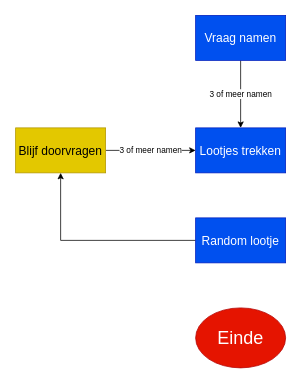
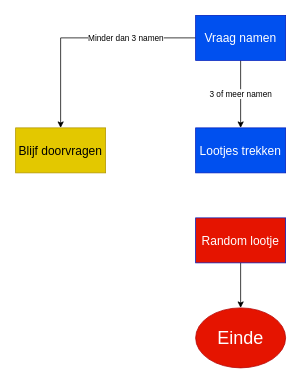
  <mxCell id="0" />
  <mxCell id="1" parent="0" />
+ <mxCell id="2" value="Minder dan 3 namen" style="edgeStyle=orthogonalEdgeStyle;rounded=0;orthogonalLoop=1;jettySize=auto;html=1;" parent="1" source="4" target="6" edge="1"><mxGeometry x="-0.379" relative="1" as="geometry"><mxPoint as="offset" /></mxGeometry></mxCell>
  <mxCell id="3" value="3 of meer namen" style="edgeStyle=orthogonalEdgeStyle;rounded=0;orthogonalLoop=1;jettySize=auto;html=1;entryX=0.5;entryY=0;entryDx=0;entryDy=0;" parent="1" source="4" target="7" edge="1"><mxGeometry relative="1" as="geometry" /></mxCell>
  <mxCell id="4" value="&lt;font style=&quot;font-size: 16px;&quot;&gt;Vraag namen&lt;/font&gt;" style="whiteSpace=wrap;html=1;fillColor=#0050ef;strokeColor=#001DBC;fontColor=#ffffff;" parent="1" vertex="1"><mxGeometry x="260" y="20" width="120" height="60" as="geometry" /></mxCell>
- <mxCell id="5" value="3 of meer namen" style="edgeStyle=orthogonalEdgeStyle;rounded=0;orthogonalLoop=1;jettySize=auto;html=1;" parent="1" source="6" target="7" edge="1"><mxGeometry relative="1" as="geometry"><mxPoint as="offset" /></mxGeometry></mxCell>
  <mxCell id="6" value="&lt;font style=&quot;font-size: 16px;&quot;&gt;Blijf doorvragen&lt;/font&gt;" style="whiteSpace=wrap;html=1;fillColor=#e3c800;fontColor=#000000;strokeColor=#B09500;" parent="1" vertex="1"><mxGeometry x="20" y="170" width="120" height="60" as="geometry" /></mxCell>
  <mxCell id="7" value="&lt;font style=&quot;font-size: 16px;&quot;&gt;Lootjes trekken&lt;/font&gt;" style="whiteSpace=wrap;html=1;fillColor=#0050ef;fontColor=#ffffff;strokeColor=#001DBC;" parent="1" vertex="1"><mxGeometry x="260" y="170" width="120" height="60" as="geometry" /></mxCell>
- <mxCell id="8" style="edgeStyle=orthogonalEdgeStyle;rounded=0;orthogonalLoop=1;jettySize=auto;html=1;fontSize=24;" parent="1" source="9" target="6" edge="1"><mxGeometry relative="1" as="geometry" /></mxCell>
- <mxCell id="9" value="&lt;font style=&quot;font-size: 16px;&quot;&gt;Random lootje&lt;/font&gt;" style="whiteSpace=wrap;html=1;fillColor=#0050ef;fontColor=#ffffff;strokeColor=#001DBC;" parent="1" vertex="1"><mxGeometry x="260" y="290" width="120" height="60" as="geometry" /></mxCell>
+ <mxCell id="8" style="edgeStyle=orthogonalEdgeStyle;rounded=0;orthogonalLoop=1;jettySize=auto;html=1;fontSize=24;" parent="1" source="9" target="10" edge="1"><mxGeometry relative="1" as="geometry" /></mxCell>
+ <mxCell id="9" value="&lt;font style=&quot;font-size: 16px;&quot;&gt;Random lootje&lt;/font&gt;" style="whiteSpace=wrap;html=1;fillColor=#e51400;fontColor=#ffffff;strokeColor=#001DBC;" parent="1" vertex="1"><mxGeometry x="260" y="290" width="120" height="60" as="geometry" /></mxCell>
  <mxCell id="10" value="Einde" style="ellipse;whiteSpace=wrap;html=1;fontSize=24;fillColor=#e51400;fontColor=#ffffff;strokeColor=#B20000;" parent="1" vertex="1"><mxGeometry x="260" y="410" width="120" height="80" as="geometry" /></mxCell>
